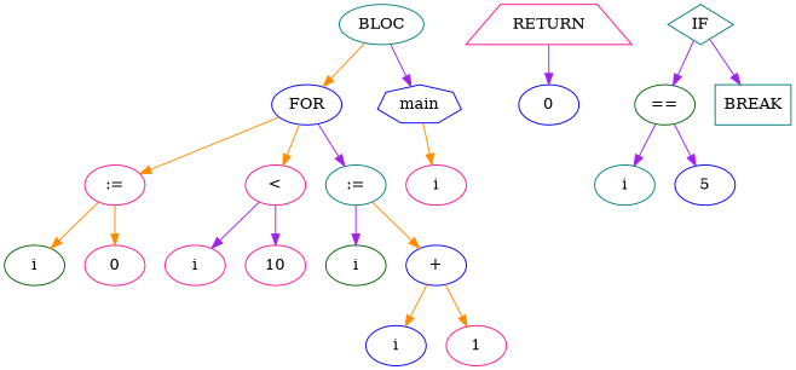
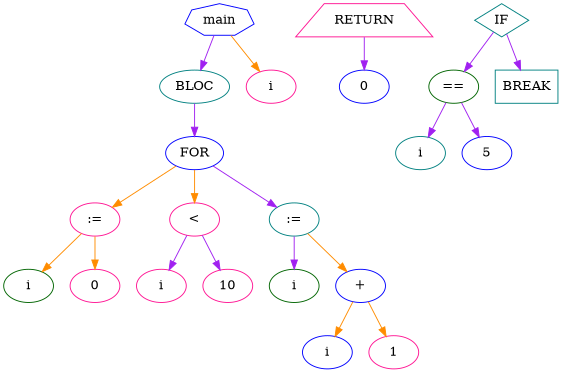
  digraph {
    node [color=deeppink]
    edge [color=purple]
    n1 [color=teal label=BLOC]
    n2 [color=blue label=FOR]
    n3 [color=blue label=main shape=septagon]
    n4 [label=":="]
    n5 [label="<"]
    n6 [color=teal label=":="]
    n7 [label=i]
    n8 [label=RETURN shape=trapezium]
    n9 [color=blue label=0]
    n10 [color=darkgreen label=i]
    n11 [label=0]
    n12 [label=i]
    n13 [label=10]
    n14 [color=darkgreen label=i]
    n15 [color=blue label="+"]
    n16 [color=teal label=IF shape=diamond]
    n17 [color=darkgreen label="=="]
    n18 [color=teal label=BREAK shape=box]
    n19 [color=blue label=i]
    n20 [label=1]
    n21 [color=teal label=i]
    n22 [color=blue label=5]
-   n1 -> n2 [color=darkorange]
-   n1 -> n3
+   n1 -> n2
+   n3 -> n1
    n2 -> n4 [color=darkorange]
    n2 -> n5 [color=darkorange]
    n2 -> n6
    n3 -> n7 [color=darkorange]
    n4 -> n10 [color=darkorange]
    n4 -> n11 [color=darkorange]
    n5 -> n12
    n5 -> n13
    n6 -> n14
    n6 -> n15 [color=darkorange]
    n8 -> n9
    n15 -> n19 [color=darkorange]
    n15 -> n20 [color=darkorange]
    n16 -> n17
    n16 -> n18
    n17 -> n21
    n17 -> n22
  }
